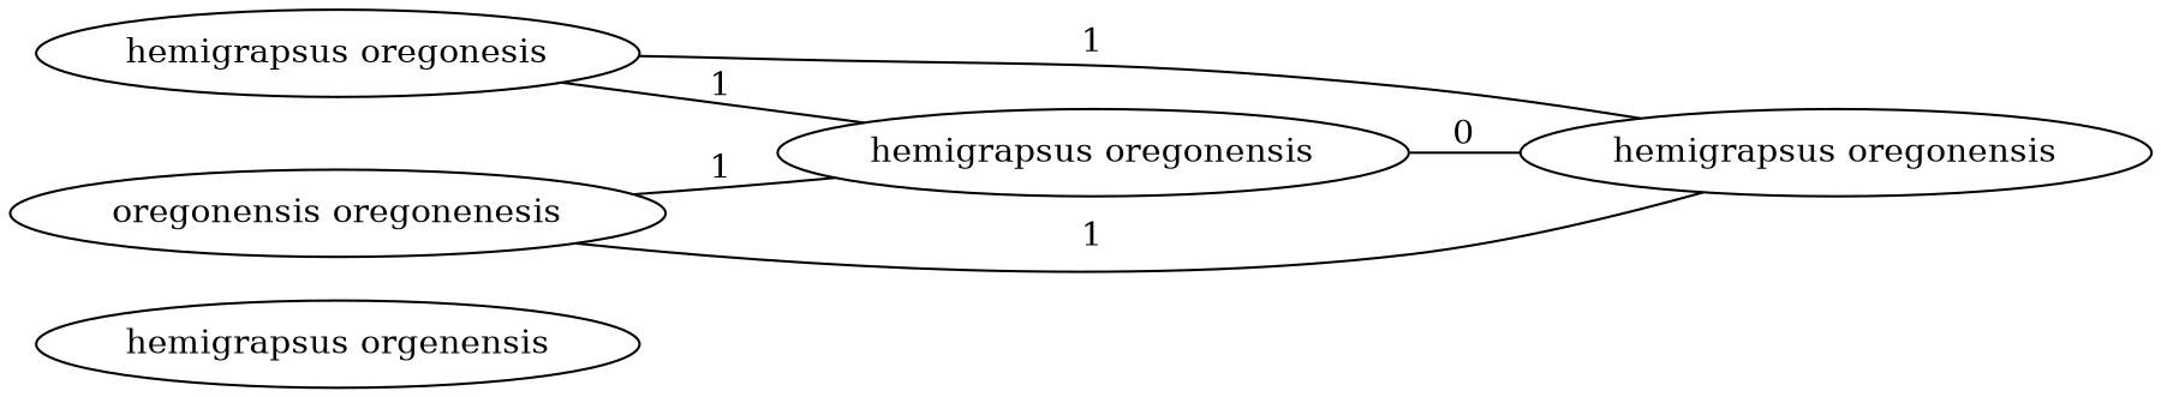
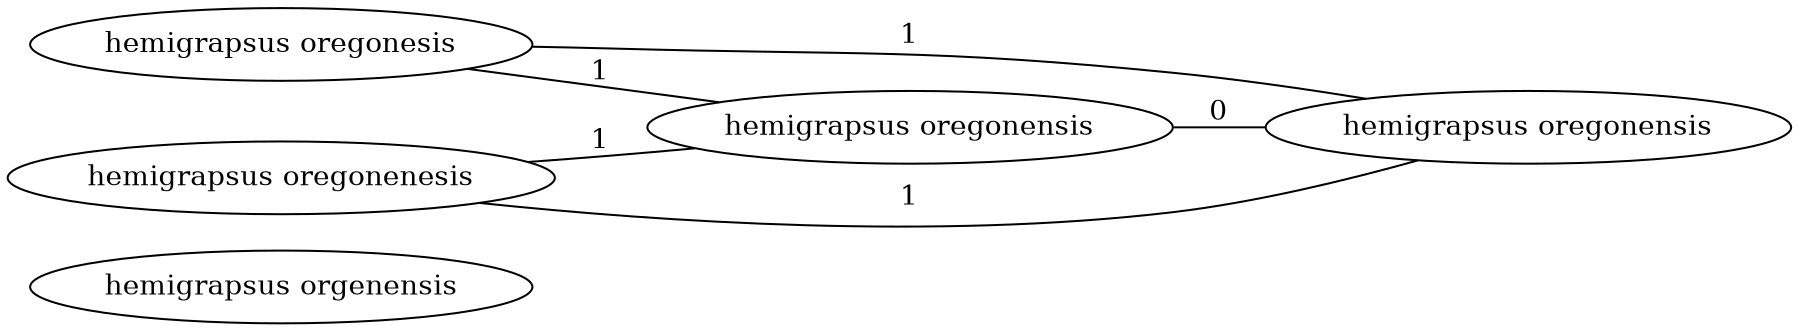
  graph {
    rankdir=LR
    n1 [label="hemigrapsus orgenensis"]
    n2 [label="hemigrapsus oregonesis"]
    n3 [label="hemigrapsus oregonensis"]
    n4 [label="hemigrapsus oregonensis"]
-   n5 [label="oregonensis oregonenesis"]
+   n5 [label="hemigrapsus oregonenesis"]
    n2 -- n3 [label=1]
    n2 -- n4 [label=1]
    n3 -- n4 [label=0]
    n5 -- n3 [label=1]
    n5 -- n4 [label=1]
  }
